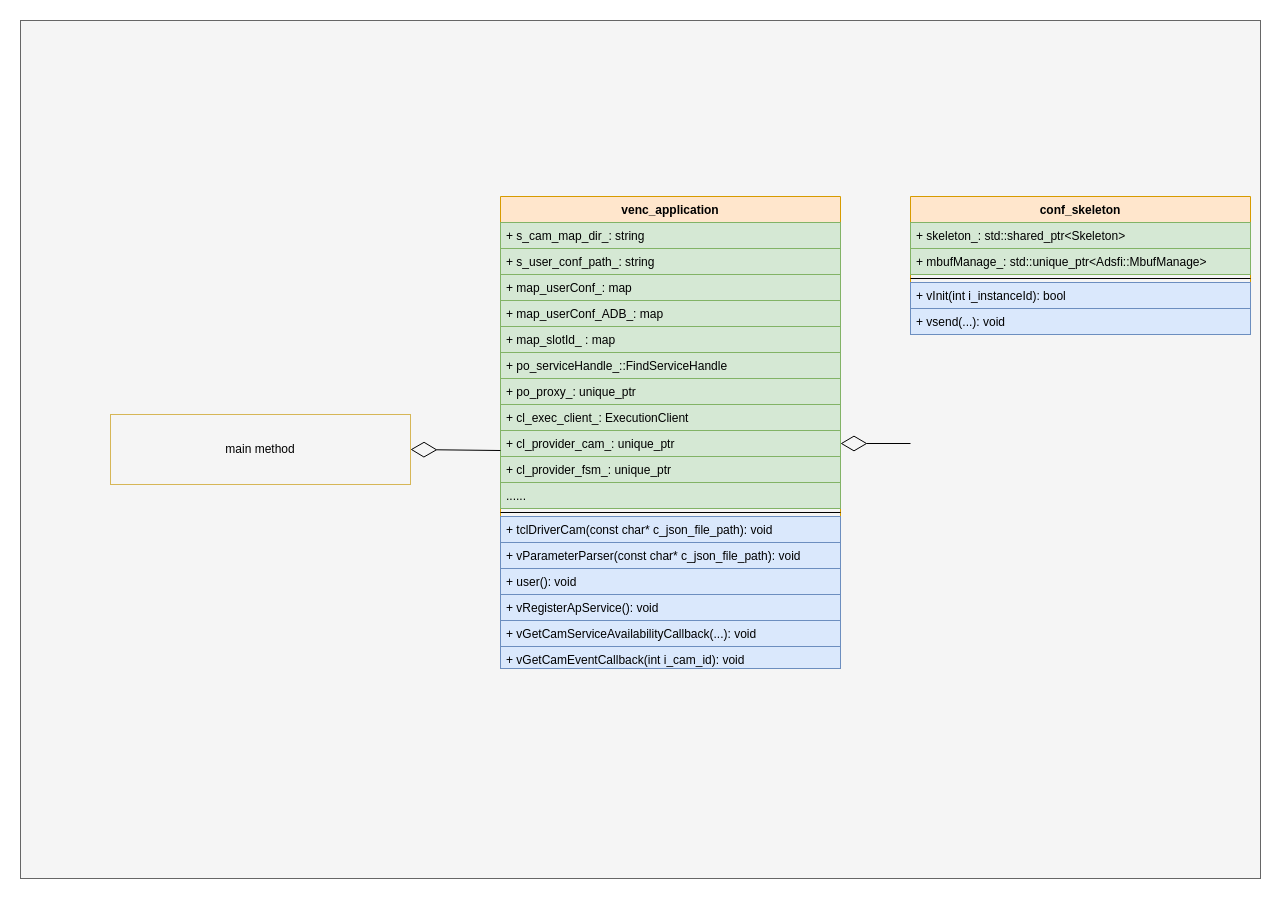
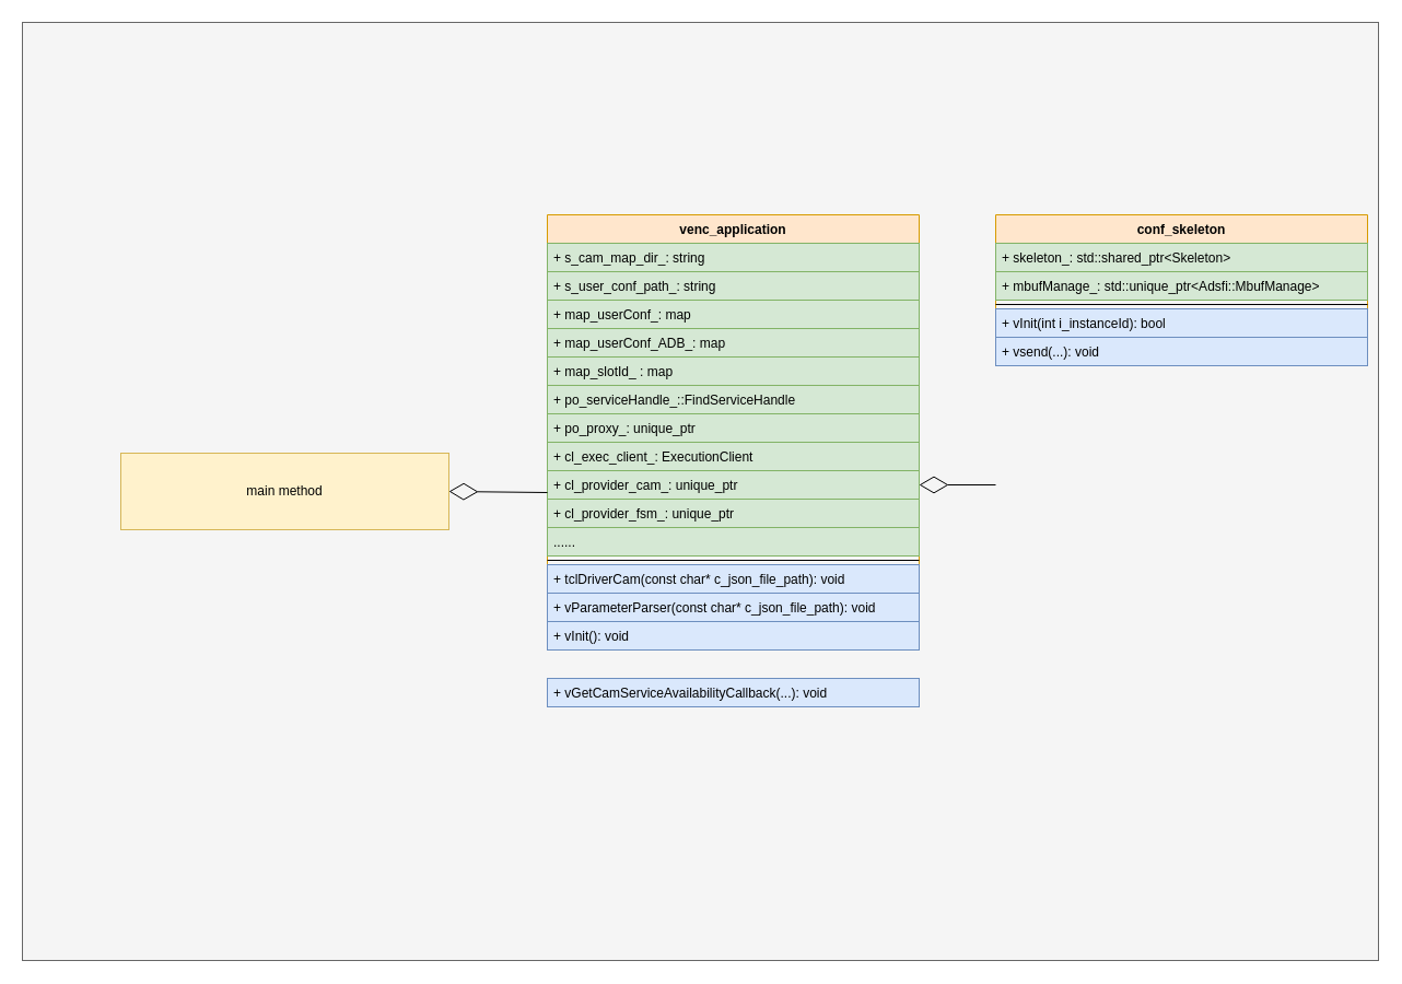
  <mxCell id="0" />
  <mxCell id="1" parent="0" />
  <mxCell id="2" value="" style="html=1;fillColor=#f5f5f5;fontColor=#333333;strokeColor=#666666;" parent="1" vertex="1"><mxGeometry x="20" y="20" width="1240" height="858" as="geometry" /></mxCell>
  <mxCell id="3" value="venc_application" style="swimlane;fontStyle=1;align=center;verticalAlign=top;childLayout=stackLayout;horizontal=1;startSize=26;horizontalStack=0;resizeParent=1;resizeParentMax=0;resizeLast=0;collapsible=1;marginBottom=0;fillColor=#ffe6cc;strokeColor=#d79b00;" parent="1" vertex="1"><mxGeometry x="500" y="196" width="340" height="372" as="geometry"><mxRectangle x="550" y="1606" width="130" height="30" as="alternateBounds" /></mxGeometry></mxCell>
  <mxCell id="4" value="+ s_cam_map_dir_: string" style="text;strokeColor=#82b366;fillColor=#d5e8d4;align=left;verticalAlign=top;spacingLeft=4;spacingRight=4;overflow=hidden;rotatable=0;points=[[0,0.5],[1,0.5]];portConstraint=eastwest;" parent="3" vertex="1"><mxGeometry y="26" width="340" height="26" as="geometry" /></mxCell>
  <mxCell id="5" value="+ s_user_conf_path_: string" style="text;strokeColor=#82b366;fillColor=#d5e8d4;align=left;verticalAlign=top;spacingLeft=4;spacingRight=4;overflow=hidden;rotatable=0;points=[[0,0.5],[1,0.5]];portConstraint=eastwest;" parent="3" vertex="1"><mxGeometry y="52" width="340" height="26" as="geometry" /></mxCell>
  <mxCell id="6" value="+ map_userConf_: map" style="text;strokeColor=#82b366;fillColor=#d5e8d4;align=left;verticalAlign=top;spacingLeft=4;spacingRight=4;overflow=hidden;rotatable=0;points=[[0,0.5],[1,0.5]];portConstraint=eastwest;" parent="3" vertex="1"><mxGeometry y="78" width="340" height="26" as="geometry" /></mxCell>
  <mxCell id="7" value="+ map_userConf_ADB_: map" style="text;strokeColor=#82b366;fillColor=#d5e8d4;align=left;verticalAlign=top;spacingLeft=4;spacingRight=4;overflow=hidden;rotatable=0;points=[[0,0.5],[1,0.5]];portConstraint=eastwest;" parent="3" vertex="1"><mxGeometry y="104" width="340" height="26" as="geometry" /></mxCell>
  <mxCell id="8" value="+ map_slotId_ : map" style="text;strokeColor=#82b366;fillColor=#d5e8d4;align=left;verticalAlign=top;spacingLeft=4;spacingRight=4;overflow=hidden;rotatable=0;points=[[0,0.5],[1,0.5]];portConstraint=eastwest;" parent="3" vertex="1"><mxGeometry y="130" width="340" height="26" as="geometry" /></mxCell>
  <mxCell id="9" value="+ po_serviceHandle_::FindServiceHandle" style="text;strokeColor=#82b366;fillColor=#d5e8d4;align=left;verticalAlign=top;spacingLeft=4;spacingRight=4;overflow=hidden;rotatable=0;points=[[0,0.5],[1,0.5]];portConstraint=eastwest;" parent="3" vertex="1"><mxGeometry y="156" width="340" height="26" as="geometry" /></mxCell>
  <mxCell id="10" value="+ po_proxy_: unique_ptr" style="text;strokeColor=#82b366;fillColor=#d5e8d4;align=left;verticalAlign=top;spacingLeft=4;spacingRight=4;overflow=hidden;rotatable=0;points=[[0,0.5],[1,0.5]];portConstraint=eastwest;" parent="3" vertex="1"><mxGeometry y="182" width="340" height="26" as="geometry" /></mxCell>
  <mxCell id="11" value="+ cl_exec_client_: ExecutionClient " style="text;strokeColor=#82b366;fillColor=#d5e8d4;align=left;verticalAlign=top;spacingLeft=4;spacingRight=4;overflow=hidden;rotatable=0;points=[[0,0.5],[1,0.5]];portConstraint=eastwest;" parent="3" vertex="1"><mxGeometry y="208" width="340" height="26" as="geometry" /></mxCell>
  <mxCell id="12" value="+ cl_provider_cam_: unique_ptr" style="text;strokeColor=#82b366;fillColor=#d5e8d4;align=left;verticalAlign=top;spacingLeft=4;spacingRight=4;overflow=hidden;rotatable=0;points=[[0,0.5],[1,0.5]];portConstraint=eastwest;" parent="3" vertex="1"><mxGeometry y="234" width="340" height="26" as="geometry" /></mxCell>
  <mxCell id="13" value="+ cl_provider_fsm_: unique_ptr" style="text;strokeColor=#82b366;fillColor=#d5e8d4;align=left;verticalAlign=top;spacingLeft=4;spacingRight=4;overflow=hidden;rotatable=0;points=[[0,0.5],[1,0.5]];portConstraint=eastwest;" parent="3" vertex="1"><mxGeometry y="260" width="340" height="26" as="geometry" /></mxCell>
  <mxCell id="14" value="......" style="text;strokeColor=#82b366;fillColor=#d5e8d4;align=left;verticalAlign=top;spacingLeft=4;spacingRight=4;overflow=hidden;rotatable=0;points=[[0,0.5],[1,0.5]];portConstraint=eastwest;" parent="3" vertex="1"><mxGeometry y="286" width="340" height="26" as="geometry" /></mxCell>
  <mxCell id="15" value="" style="line;strokeWidth=1;fillColor=none;align=left;verticalAlign=middle;spacingTop=-1;spacingLeft=3;spacingRight=3;rotatable=0;labelPosition=right;points=[];portConstraint=eastwest;" parent="3" vertex="1"><mxGeometry y="312" width="340" height="8" as="geometry" /></mxCell>
  <mxCell id="16" value="+ tclDriverCam(const char* c_json_file_path): void" style="text;strokeColor=#6c8ebf;fillColor=#dae8fc;align=left;verticalAlign=top;spacingLeft=4;spacingRight=4;overflow=hidden;rotatable=0;points=[[0,0.5],[1,0.5]];portConstraint=eastwest;" parent="3" vertex="1"><mxGeometry y="320" width="340" height="26" as="geometry" /></mxCell>
  <mxCell id="17" value="+ vParameterParser(const char* c_json_file_path): void" style="text;strokeColor=#6c8ebf;fillColor=#dae8fc;align=left;verticalAlign=top;spacingLeft=4;spacingRight=4;overflow=hidden;rotatable=0;points=[[0,0.5],[1,0.5]];portConstraint=eastwest;" parent="3" vertex="1"><mxGeometry y="346" width="340" height="26" as="geometry" /></mxCell>
- <mxCell id="18" value="main method" style="rounded=0;whiteSpace=wrap;html=1;fillColor=#f5f5f5;strokeColor=#d6b656;" parent="1" vertex="1"><mxGeometry x="110" y="414" width="300" height="70" as="geometry" /></mxCell>
+ <mxCell id="18" value="main method" style="rounded=0;whiteSpace=wrap;html=1;fillColor=#fff2cc;strokeColor=#d6b656;" parent="1" vertex="1"><mxGeometry x="110" y="414" width="300" height="70" as="geometry" /></mxCell>
  <mxCell id="19" value="" style="endArrow=diamondThin;endFill=0;endSize=24;html=1;rounded=0;entryX=1;entryY=0.5;entryDx=0;entryDy=0;" parent="1" target="18" edge="1"><mxGeometry width="160" relative="1" as="geometry"><mxPoint x="500" y="450" as="sourcePoint" /><mxPoint x="620" y="171" as="targetPoint" /></mxGeometry></mxCell>
- <mxCell id="20" value="+ user(): void" style="text;strokeColor=#6c8ebf;fillColor=#dae8fc;align=left;verticalAlign=top;spacingLeft=4;spacingRight=4;overflow=hidden;rotatable=0;points=[[0,0.5],[1,0.5]];portConstraint=eastwest;" parent="1" vertex="1"><mxGeometry x="500" y="568" width="340" height="26" as="geometry" /></mxCell>
- <mxCell id="21" value="+ vRegisterApService(): void" style="text;strokeColor=#6c8ebf;fillColor=#dae8fc;align=left;verticalAlign=top;spacingLeft=4;spacingRight=4;overflow=hidden;rotatable=0;points=[[0,0.5],[1,0.5]];portConstraint=eastwest;" parent="1" vertex="1"><mxGeometry x="500" y="594" width="340" height="26" as="geometry" /></mxCell>
+ <mxCell id="20" value="+ vInit(): void" style="text;strokeColor=#6c8ebf;fillColor=#dae8fc;align=left;verticalAlign=top;spacingLeft=4;spacingRight=4;overflow=hidden;rotatable=0;points=[[0,0.5],[1,0.5]];portConstraint=eastwest;" parent="1" vertex="1"><mxGeometry x="500" y="568" width="340" height="26" as="geometry" /></mxCell>
  <mxCell id="22" value="+ vGetCamServiceAvailabilityCallback(...): void" style="text;strokeColor=#6c8ebf;fillColor=#dae8fc;align=left;verticalAlign=top;spacingLeft=4;spacingRight=4;overflow=hidden;rotatable=0;points=[[0,0.5],[1,0.5]];portConstraint=eastwest;" parent="1" vertex="1"><mxGeometry x="500" y="620" width="340" height="26" as="geometry" /></mxCell>
- <mxCell id="23" value="+ vGetCamEventCallback(int i_cam_id): void" style="text;strokeColor=#6c8ebf;fillColor=#dae8fc;align=left;verticalAlign=top;spacingLeft=4;spacingRight=4;overflow=hidden;rotatable=0;points=[[0,0.5],[1,0.5]];portConstraint=eastwest;" parent="1" vertex="1"><mxGeometry x="500" y="646" width="340" height="22" as="geometry" /></mxCell>
  <mxCell id="24" value="conf_skeleton" style="swimlane;fontStyle=1;align=center;verticalAlign=top;childLayout=stackLayout;horizontal=1;startSize=26;horizontalStack=0;resizeParent=1;resizeParentMax=0;resizeLast=0;collapsible=1;marginBottom=0;fillColor=#ffe6cc;strokeColor=#d79b00;" vertex="1" parent="1"><mxGeometry x="910" y="196" width="340" height="138" as="geometry"><mxRectangle x="550" y="1606" width="130" height="30" as="alternateBounds" /></mxGeometry></mxCell>
  <mxCell id="25" value="+ skeleton_: std::shared_ptr&lt;Skeleton&gt;" style="text;strokeColor=#82b366;fillColor=#d5e8d4;align=left;verticalAlign=top;spacingLeft=4;spacingRight=4;overflow=hidden;rotatable=0;points=[[0,0.5],[1,0.5]];portConstraint=eastwest;" vertex="1" parent="24"><mxGeometry y="26" width="340" height="26" as="geometry" /></mxCell>
  <mxCell id="26" value="+ mbufManage_: std::unique_ptr&lt;Adsfi::MbufManage&gt;" style="text;strokeColor=#82b366;fillColor=#d5e8d4;align=left;verticalAlign=top;spacingLeft=4;spacingRight=4;overflow=hidden;rotatable=0;points=[[0,0.5],[1,0.5]];portConstraint=eastwest;" vertex="1" parent="24"><mxGeometry y="52" width="340" height="26" as="geometry" /></mxCell>
  <mxCell id="27" value="" style="line;strokeWidth=1;fillColor=none;align=left;verticalAlign=middle;spacingTop=-1;spacingLeft=3;spacingRight=3;rotatable=0;labelPosition=right;points=[];portConstraint=eastwest;" vertex="1" parent="24"><mxGeometry y="78" width="340" height="8" as="geometry" /></mxCell>
  <mxCell id="28" value="+ vInit(int i_instanceId): bool" style="text;strokeColor=#6c8ebf;fillColor=#dae8fc;align=left;verticalAlign=top;spacingLeft=4;spacingRight=4;overflow=hidden;rotatable=0;points=[[0,0.5],[1,0.5]];portConstraint=eastwest;" vertex="1" parent="24"><mxGeometry y="86" width="340" height="26" as="geometry" /></mxCell>
  <mxCell id="29" value="+ vsend(...): void" style="text;strokeColor=#6c8ebf;fillColor=#dae8fc;align=left;verticalAlign=top;spacingLeft=4;spacingRight=4;overflow=hidden;rotatable=0;points=[[0,0.5],[1,0.5]];portConstraint=eastwest;" vertex="1" parent="24"><mxGeometry y="112" width="340" height="26" as="geometry" /></mxCell>
  <mxCell id="30" value="" style="endArrow=diamondThin;endFill=0;endSize=24;html=1;rounded=0;entryX=1;entryY=0.5;entryDx=0;entryDy=0;exitX=0;exitY=0.5;exitDx=0;exitDy=0;" edge="1" parent="1" target="12"><mxGeometry width="160" relative="1" as="geometry"><mxPoint x="910" y="443" as="sourcePoint" /><mxPoint x="850" y="448.5" as="targetPoint" /></mxGeometry></mxCell>
